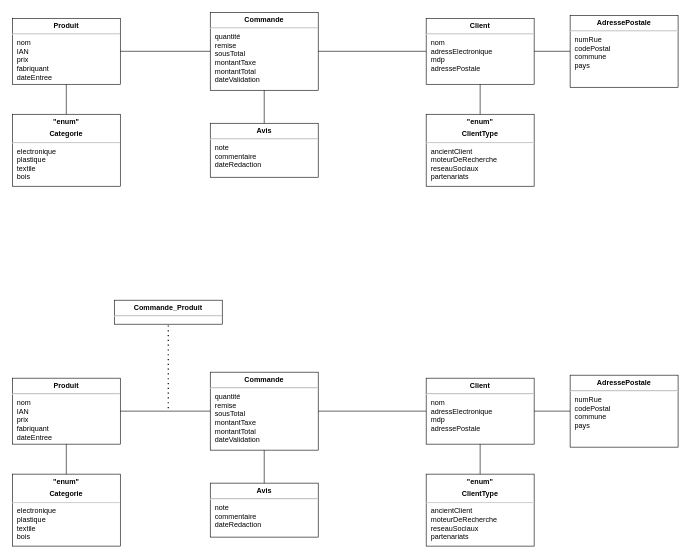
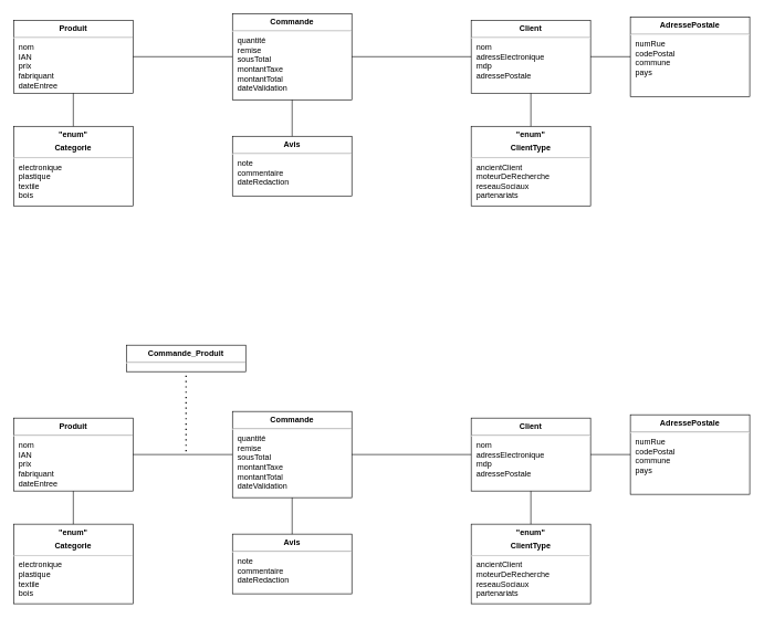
  <mxCell id="0" />
  <mxCell id="1" parent="0" />
  <mxCell id="2" value="&lt;p style=&quot;margin:0px;margin-top:6px;text-align:center;&quot;&gt;&lt;b&gt;Produit&lt;/b&gt;&lt;/p&gt;&lt;hr&gt;&lt;p style=&quot;margin:0px;margin-left:8px;&quot;&gt;nom&lt;/p&gt;&lt;p style=&quot;margin:0px;margin-left:8px;&quot;&gt;IAN&lt;/p&gt;&lt;p style=&quot;margin:0px;margin-left:8px;&quot;&gt;prix&lt;/p&gt;&lt;p style=&quot;margin:0px;margin-left:8px;&quot;&gt;fabriquant&lt;/p&gt;&lt;p style=&quot;margin:0px;margin-left:8px;&quot;&gt;dateEntree&lt;/p&gt;" style="align=left;overflow=fill;html=1;dropTarget=0;glass=1;fillColor=none;" vertex="1" parent="1"><mxGeometry x="20" y="30" width="180" height="110" as="geometry" /></mxCell>
  <mxCell id="3" value="&lt;p style=&quot;margin:0px;margin-top:6px;text-align:center;&quot;&gt;&lt;b&gt;Client&lt;/b&gt;&lt;/p&gt;&lt;hr&gt;&lt;p style=&quot;margin:0px;margin-left:8px;&quot;&gt;nom&lt;/p&gt;&lt;p style=&quot;margin:0px;margin-left:8px;&quot;&gt;adressElectronique&lt;/p&gt;&lt;p style=&quot;margin:0px;margin-left:8px;&quot;&gt;mdp&lt;/p&gt;&lt;p style=&quot;margin:0px;margin-left:8px;&quot;&gt;adressePostale&lt;/p&gt;" style="align=left;overflow=fill;html=1;dropTarget=0;glass=1;fillColor=none;" vertex="1" parent="1"><mxGeometry x="710" y="30" width="180" height="110" as="geometry" /></mxCell>
  <mxCell id="4" value="&lt;p style=&quot;margin:0px;margin-top:6px;text-align:center;&quot;&gt;&lt;b&gt;&quot;enum&quot;&lt;/b&gt;&lt;/p&gt;&lt;p style=&quot;margin:0px;margin-top:6px;text-align:center;&quot;&gt;&lt;b&gt;Categorie&lt;/b&gt;&lt;/p&gt;&lt;hr&gt;&lt;p style=&quot;margin:0px;margin-left:8px;&quot;&gt;electronique&lt;/p&gt;&lt;p style=&quot;margin:0px;margin-left:8px;&quot;&gt;plastique&lt;/p&gt;&lt;p style=&quot;margin:0px;margin-left:8px;&quot;&gt;textile&lt;/p&gt;&lt;p style=&quot;margin:0px;margin-left:8px;&quot;&gt;bois&lt;/p&gt;" style="align=left;overflow=fill;html=1;dropTarget=0;glass=1;strokeWidth=1;fillStyle=solid;fillColor=none;" vertex="1" parent="1"><mxGeometry x="20" y="190" width="180" height="120" as="geometry" /></mxCell>
  <mxCell id="5" value="&lt;p style=&quot;margin:0px;margin-top:6px;text-align:center;&quot;&gt;&lt;b&gt;&quot;enum&quot;&lt;/b&gt;&lt;/p&gt;&lt;p style=&quot;margin:0px;margin-top:6px;text-align:center;&quot;&gt;&lt;b&gt;ClientType&lt;/b&gt;&lt;/p&gt;&lt;hr&gt;&lt;p style=&quot;margin:0px;margin-left:8px;&quot;&gt;ancientClient&lt;/p&gt;&lt;p style=&quot;margin:0px;margin-left:8px;&quot;&gt;moteurDeRecherche&lt;/p&gt;&lt;p style=&quot;margin:0px;margin-left:8px;&quot;&gt;reseauSociaux&lt;/p&gt;&lt;p style=&quot;margin:0px;margin-left:8px;&quot;&gt;partenariats&lt;/p&gt;" style="align=left;overflow=fill;html=1;dropTarget=0;glass=1;strokeWidth=1;fillStyle=solid;fillColor=none;" vertex="1" parent="1"><mxGeometry x="710" y="190" width="180" height="120" as="geometry" /></mxCell>
  <mxCell id="6" value="&lt;p style=&quot;margin:0px;margin-top:6px;text-align:center;&quot;&gt;&lt;b&gt;AdressePostale&lt;/b&gt;&lt;/p&gt;&lt;hr&gt;&lt;p style=&quot;margin:0px;margin-left:8px;&quot;&gt;numRue&lt;/p&gt;&lt;p style=&quot;margin:0px;margin-left:8px;&quot;&gt;codePostal&lt;/p&gt;&lt;p style=&quot;margin:0px;margin-left:8px;&quot;&gt;commune&lt;/p&gt;&lt;p style=&quot;margin:0px;margin-left:8px;&quot;&gt;pays&lt;/p&gt;" style="align=left;overflow=fill;html=1;dropTarget=0;glass=1;strokeWidth=1;fillStyle=solid;fillColor=none;" vertex="1" parent="1"><mxGeometry x="950" y="25" width="180" height="120" as="geometry" /></mxCell>
  <mxCell id="7" value="" style="endArrow=none;html=1;rounded=0;exitX=0.5;exitY=0;exitDx=0;exitDy=0;entryX=0.5;entryY=1;entryDx=0;entryDy=0;" edge="1" parent="1" source="5" target="3"><mxGeometry width="50" height="50" relative="1" as="geometry"><mxPoint x="760" y="190" as="sourcePoint" /><mxPoint x="810" y="140" as="targetPoint" /></mxGeometry></mxCell>
  <mxCell id="8" value="" style="endArrow=none;html=1;rounded=0;exitX=0;exitY=0.5;exitDx=0;exitDy=0;entryX=1;entryY=0.5;entryDx=0;entryDy=0;" edge="1" parent="1" source="6" target="3"><mxGeometry width="50" height="50" relative="1" as="geometry"><mxPoint x="810" y="200" as="sourcePoint" /><mxPoint x="810" y="150" as="targetPoint" /></mxGeometry></mxCell>
  <mxCell id="9" value="" style="endArrow=none;html=1;rounded=0;entryX=0.5;entryY=1;entryDx=0;entryDy=0;exitX=0.5;exitY=0;exitDx=0;exitDy=0;" edge="1" parent="1" source="4" target="2"><mxGeometry width="50" height="50" relative="1" as="geometry"><mxPoint x="110" y="190" as="sourcePoint" /><mxPoint x="109.5" y="150" as="targetPoint" /></mxGeometry></mxCell>
  <mxCell id="10" value="&lt;p style=&quot;margin:0px;margin-top:6px;text-align:center;&quot;&gt;&lt;b style=&quot;background-color: initial;&quot;&gt;Avis&lt;/b&gt;&lt;br&gt;&lt;/p&gt;&lt;hr&gt;&lt;p style=&quot;margin:0px;margin-left:8px;&quot;&gt;note&lt;/p&gt;&lt;p style=&quot;margin:0px;margin-left:8px;&quot;&gt;commentaire&lt;/p&gt;&lt;p style=&quot;margin:0px;margin-left:8px;&quot;&gt;dateRedaction&lt;/p&gt;" style="align=left;overflow=fill;html=1;dropTarget=0;glass=1;strokeWidth=1;fillStyle=solid;fillColor=none;" vertex="1" parent="1"><mxGeometry x="350" y="205" width="180" height="90" as="geometry" /></mxCell>
  <mxCell id="11" value="" style="endArrow=none;html=1;rounded=0;exitX=0.5;exitY=0;exitDx=0;exitDy=0;entryX=0.5;entryY=1;entryDx=0;entryDy=0;" edge="1" parent="1" source="10" target="12"><mxGeometry width="50" height="50" relative="1" as="geometry"><mxPoint x="980" y="200" as="sourcePoint" /><mxPoint x="810" y="150" as="targetPoint" /></mxGeometry></mxCell>
  <mxCell id="12" value="&lt;p style=&quot;margin:0px;margin-top:6px;text-align:center;&quot;&gt;&lt;b&gt;Commande&lt;/b&gt;&lt;/p&gt;&lt;hr&gt;&lt;p style=&quot;margin:0px;margin-left:8px;&quot;&gt;quantité&lt;/p&gt;&lt;p style=&quot;margin:0px;margin-left:8px;&quot;&gt;remise&lt;/p&gt;&lt;p style=&quot;margin:0px;margin-left:8px;&quot;&gt;sousTotal&lt;/p&gt;&lt;p style=&quot;margin:0px;margin-left:8px;&quot;&gt;montantTaxe&lt;/p&gt;&lt;p style=&quot;margin:0px;margin-left:8px;&quot;&gt;montantTotal&lt;/p&gt;&lt;p style=&quot;margin:0px;margin-left:8px;&quot;&gt;dateValidation&lt;/p&gt;" style="align=left;overflow=fill;html=1;dropTarget=0;glass=1;fillColor=none;" vertex="1" parent="1"><mxGeometry x="350" y="20" width="180" height="130" as="geometry" /></mxCell>
  <mxCell id="13" value="" style="endArrow=none;html=1;rounded=0;exitX=1;exitY=0.5;exitDx=0;exitDy=0;entryX=0;entryY=0.5;entryDx=0;entryDy=0;" edge="1" parent="1"><mxGeometry width="50" height="50" relative="1" as="geometry"><mxPoint x="530" y="85" as="sourcePoint" /><mxPoint x="710" y="85" as="targetPoint" /></mxGeometry></mxCell>
  <mxCell id="14" value="" style="endArrow=none;html=1;rounded=0;exitX=1;exitY=0.5;exitDx=0;exitDy=0;" edge="1" parent="1" source="2" target="12"><mxGeometry width="50" height="50" relative="1" as="geometry"><mxPoint x="200" y="94.5" as="sourcePoint" /><mxPoint x="340" y="95" as="targetPoint" /></mxGeometry></mxCell>
  <mxCell id="15" value="&lt;p style=&quot;margin:0px;margin-top:6px;text-align:center;&quot;&gt;&lt;b&gt;Produit&lt;/b&gt;&lt;/p&gt;&lt;hr&gt;&lt;p style=&quot;margin:0px;margin-left:8px;&quot;&gt;nom&lt;/p&gt;&lt;p style=&quot;margin:0px;margin-left:8px;&quot;&gt;IAN&lt;/p&gt;&lt;p style=&quot;margin:0px;margin-left:8px;&quot;&gt;prix&lt;/p&gt;&lt;p style=&quot;margin:0px;margin-left:8px;&quot;&gt;fabriquant&lt;/p&gt;&lt;p style=&quot;margin:0px;margin-left:8px;&quot;&gt;dateEntree&lt;/p&gt;" style="align=left;overflow=fill;html=1;dropTarget=0;glass=1;fillColor=none;" vertex="1" parent="1"><mxGeometry x="20" y="630" width="180" height="110" as="geometry" /></mxCell>
  <mxCell id="16" value="&lt;p style=&quot;margin:0px;margin-top:6px;text-align:center;&quot;&gt;&lt;b&gt;Client&lt;/b&gt;&lt;/p&gt;&lt;hr&gt;&lt;p style=&quot;margin:0px;margin-left:8px;&quot;&gt;nom&lt;/p&gt;&lt;p style=&quot;margin:0px;margin-left:8px;&quot;&gt;adressElectronique&lt;/p&gt;&lt;p style=&quot;margin:0px;margin-left:8px;&quot;&gt;mdp&lt;/p&gt;&lt;p style=&quot;margin:0px;margin-left:8px;&quot;&gt;adressePostale&lt;/p&gt;" style="align=left;overflow=fill;html=1;dropTarget=0;glass=1;fillColor=none;" vertex="1" parent="1"><mxGeometry x="710" y="630" width="180" height="110" as="geometry" /></mxCell>
  <mxCell id="17" value="&lt;p style=&quot;margin:0px;margin-top:6px;text-align:center;&quot;&gt;&lt;b&gt;&quot;enum&quot;&lt;/b&gt;&lt;/p&gt;&lt;p style=&quot;margin:0px;margin-top:6px;text-align:center;&quot;&gt;&lt;b&gt;Categorie&lt;/b&gt;&lt;/p&gt;&lt;hr&gt;&lt;p style=&quot;margin:0px;margin-left:8px;&quot;&gt;electronique&lt;/p&gt;&lt;p style=&quot;margin:0px;margin-left:8px;&quot;&gt;plastique&lt;/p&gt;&lt;p style=&quot;margin:0px;margin-left:8px;&quot;&gt;textile&lt;/p&gt;&lt;p style=&quot;margin:0px;margin-left:8px;&quot;&gt;bois&lt;/p&gt;" style="align=left;overflow=fill;html=1;dropTarget=0;glass=1;strokeWidth=1;fillStyle=solid;fillColor=none;" vertex="1" parent="1"><mxGeometry x="20" y="790" width="180" height="120" as="geometry" /></mxCell>
  <mxCell id="18" value="&lt;p style=&quot;margin:0px;margin-top:6px;text-align:center;&quot;&gt;&lt;b&gt;&quot;enum&quot;&lt;/b&gt;&lt;/p&gt;&lt;p style=&quot;margin:0px;margin-top:6px;text-align:center;&quot;&gt;&lt;b&gt;ClientType&lt;/b&gt;&lt;/p&gt;&lt;hr&gt;&lt;p style=&quot;margin:0px;margin-left:8px;&quot;&gt;ancientClient&lt;/p&gt;&lt;p style=&quot;margin:0px;margin-left:8px;&quot;&gt;moteurDeRecherche&lt;/p&gt;&lt;p style=&quot;margin:0px;margin-left:8px;&quot;&gt;reseauSociaux&lt;/p&gt;&lt;p style=&quot;margin:0px;margin-left:8px;&quot;&gt;partenariats&lt;/p&gt;" style="align=left;overflow=fill;html=1;dropTarget=0;glass=1;strokeWidth=1;fillStyle=solid;fillColor=none;" vertex="1" parent="1"><mxGeometry x="710" y="790" width="180" height="120" as="geometry" /></mxCell>
  <mxCell id="19" value="&lt;p style=&quot;margin:0px;margin-top:6px;text-align:center;&quot;&gt;&lt;b&gt;AdressePostale&lt;/b&gt;&lt;/p&gt;&lt;hr&gt;&lt;p style=&quot;margin:0px;margin-left:8px;&quot;&gt;numRue&lt;/p&gt;&lt;p style=&quot;margin:0px;margin-left:8px;&quot;&gt;codePostal&lt;/p&gt;&lt;p style=&quot;margin:0px;margin-left:8px;&quot;&gt;commune&lt;/p&gt;&lt;p style=&quot;margin:0px;margin-left:8px;&quot;&gt;pays&lt;/p&gt;" style="align=left;overflow=fill;html=1;dropTarget=0;glass=1;strokeWidth=1;fillStyle=solid;fillColor=none;" vertex="1" parent="1"><mxGeometry x="950" y="625" width="180" height="120" as="geometry" /></mxCell>
  <mxCell id="20" value="" style="endArrow=none;html=1;rounded=0;exitX=0.5;exitY=0;exitDx=0;exitDy=0;entryX=0.5;entryY=1;entryDx=0;entryDy=0;" edge="1" parent="1" source="18" target="16"><mxGeometry width="50" height="50" relative="1" as="geometry"><mxPoint x="760" y="790" as="sourcePoint" /><mxPoint x="810" y="740" as="targetPoint" /></mxGeometry></mxCell>
  <mxCell id="21" value="" style="endArrow=none;html=1;rounded=0;exitX=0;exitY=0.5;exitDx=0;exitDy=0;entryX=1;entryY=0.5;entryDx=0;entryDy=0;" edge="1" parent="1" source="19" target="16"><mxGeometry width="50" height="50" relative="1" as="geometry"><mxPoint x="810" y="800" as="sourcePoint" /><mxPoint x="810" y="750" as="targetPoint" /></mxGeometry></mxCell>
  <mxCell id="22" value="" style="endArrow=none;html=1;rounded=0;entryX=0.5;entryY=1;entryDx=0;entryDy=0;exitX=0.5;exitY=0;exitDx=0;exitDy=0;" edge="1" parent="1" source="17" target="15"><mxGeometry width="50" height="50" relative="1" as="geometry"><mxPoint x="110" y="790" as="sourcePoint" /><mxPoint x="109.5" y="750" as="targetPoint" /></mxGeometry></mxCell>
  <mxCell id="23" value="&lt;p style=&quot;margin:0px;margin-top:6px;text-align:center;&quot;&gt;&lt;b style=&quot;background-color: initial;&quot;&gt;Avis&lt;/b&gt;&lt;br&gt;&lt;/p&gt;&lt;hr&gt;&lt;p style=&quot;margin:0px;margin-left:8px;&quot;&gt;note&lt;/p&gt;&lt;p style=&quot;margin:0px;margin-left:8px;&quot;&gt;commentaire&lt;/p&gt;&lt;p style=&quot;margin:0px;margin-left:8px;&quot;&gt;dateRedaction&lt;/p&gt;" style="align=left;overflow=fill;html=1;dropTarget=0;glass=1;strokeWidth=1;fillStyle=solid;fillColor=none;" vertex="1" parent="1"><mxGeometry x="350" y="805" width="180" height="90" as="geometry" /></mxCell>
  <mxCell id="24" value="" style="endArrow=none;html=1;rounded=0;exitX=0.5;exitY=0;exitDx=0;exitDy=0;entryX=0.5;entryY=1;entryDx=0;entryDy=0;" edge="1" parent="1" source="23" target="25"><mxGeometry width="50" height="50" relative="1" as="geometry"><mxPoint x="980" y="800" as="sourcePoint" /><mxPoint x="810" y="750" as="targetPoint" /></mxGeometry></mxCell>
  <mxCell id="25" value="&lt;p style=&quot;margin:0px;margin-top:6px;text-align:center;&quot;&gt;&lt;b&gt;Commande&lt;/b&gt;&lt;/p&gt;&lt;hr&gt;&lt;p style=&quot;margin:0px;margin-left:8px;&quot;&gt;quantité&lt;/p&gt;&lt;p style=&quot;margin:0px;margin-left:8px;&quot;&gt;remise&lt;/p&gt;&lt;p style=&quot;margin:0px;margin-left:8px;&quot;&gt;sousTotal&lt;/p&gt;&lt;p style=&quot;margin:0px;margin-left:8px;&quot;&gt;montantTaxe&lt;/p&gt;&lt;p style=&quot;margin:0px;margin-left:8px;&quot;&gt;montantTotal&lt;/p&gt;&lt;p style=&quot;margin:0px;margin-left:8px;&quot;&gt;dateValidation&lt;/p&gt;" style="align=left;overflow=fill;html=1;dropTarget=0;glass=1;fillColor=none;" vertex="1" parent="1"><mxGeometry x="350" y="620" width="180" height="130" as="geometry" /></mxCell>
  <mxCell id="26" value="" style="endArrow=none;html=1;rounded=0;exitX=1;exitY=0.5;exitDx=0;exitDy=0;entryX=0;entryY=0.5;entryDx=0;entryDy=0;" edge="1" parent="1"><mxGeometry width="50" height="50" relative="1" as="geometry"><mxPoint x="530" y="685" as="sourcePoint" /><mxPoint x="710" y="685" as="targetPoint" /></mxGeometry></mxCell>
  <mxCell id="27" value="" style="endArrow=none;html=1;rounded=0;exitX=1;exitY=0.5;exitDx=0;exitDy=0;" edge="1" parent="1" source="15" target="25"><mxGeometry width="50" height="50" relative="1" as="geometry"><mxPoint x="200" y="694.5" as="sourcePoint" /><mxPoint x="340" y="695" as="targetPoint" /></mxGeometry></mxCell>
- <mxCell id="28" value="&lt;p style=&quot;margin:0px;margin-top:6px;text-align:center;&quot;&gt;&lt;b&gt;Commande_Produit&lt;/b&gt;&lt;/p&gt;&lt;hr&gt;&lt;p style=&quot;margin:0px;margin-left:8px;&quot;&gt;&lt;br&gt;&lt;/p&gt;" style="align=left;overflow=fill;html=1;dropTarget=0;glass=1;fillColor=none;" vertex="1" parent="1"><mxGeometry x="190" y="500" width="180" height="40" as="geometry" /></mxCell>
+ <mxCell id="28" value="&lt;p style=&quot;margin:0px;margin-top:6px;text-align:center;&quot;&gt;&lt;b&gt;Commande_Produit&lt;/b&gt;&lt;/p&gt;&lt;hr&gt;&lt;p style=&quot;margin:0px;margin-left:8px;&quot;&gt;&lt;br&gt;&lt;/p&gt;" style="align=left;overflow=fill;html=1;dropTarget=0;glass=1;fillColor=none;" vertex="1" parent="1"><mxGeometry x="190" y="520" width="180" height="40" as="geometry" /></mxCell>
  <mxCell id="29" value="" style="endArrow=none;dashed=1;html=1;dashPattern=1 3;strokeWidth=2;rounded=0;entryX=0.5;entryY=1;entryDx=0;entryDy=0;" edge="1" parent="1" target="28"><mxGeometry width="50" height="50" relative="1" as="geometry"><mxPoint x="280" y="680" as="sourcePoint" /><mxPoint x="650" y="570" as="targetPoint" /></mxGeometry></mxCell>
